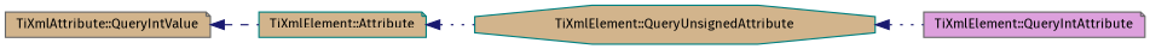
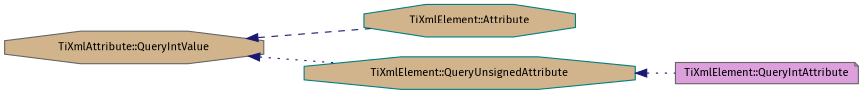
  digraph {
    fontname="Fira Sans"
    rankdir=LR
    node [color=gray40 fillcolor=tan fontname="Fira Sans" fontsize=10 shape=octagon style=filled]
    edge [color=midnightblue dir=back fontname="Fira Sans" fontsize=10 labelfontname=Helvetica labelfontsize=10 style=dotted]
-   n1 [fontcolor=black height=0.2 label="TiXmlAttribute::QueryIntValue" shape=note width=0.4]
-   n2 [color=teal height=0.2 label="TiXmlElement::Attribute" shape=note width=0.4]
+   n1 [fontcolor=black height=0.2 label="TiXmlAttribute::QueryIntValue" width=0.4]
+   n2 [color=teal height=0.2 label="TiXmlElement::Attribute" width=0.4]
    n3 [color=teal height=0.2 label="TiXmlElement::QueryUnsignedAttribute" width=0.4]
    n4 [fillcolor=plum height=0.2 label="TiXmlElement::QueryIntAttribute" shape=note width=0.4]
    n1 -> n2 [style=dashed]
-   n2 -> n3
+   n1 -> n3
    n3 -> n4
  }
